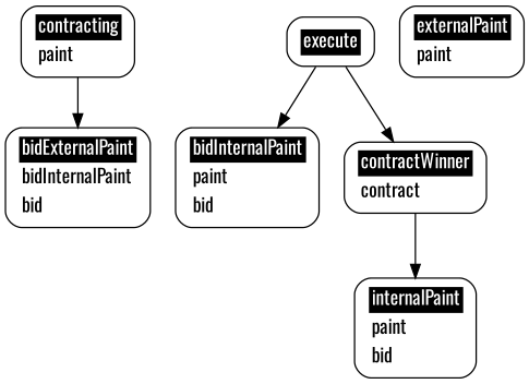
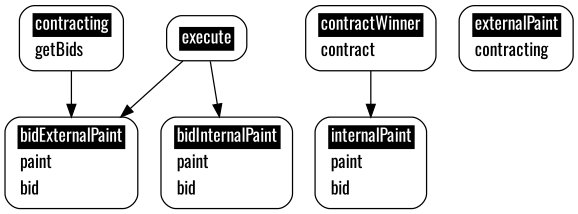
  digraph {
    fontname=Oswald
    node [fillcolor=white fontname=Oswald shape=Mrecord style=filled]
    edge [fontname=Oswald]
-   n1 [label=<<table border="0" cellborder="0" bgcolor="white"><tr><td bgcolor="black" align="center"><font color="white">contracting</font></td></tr><tr><td align="left">paint</td></tr></table>>]
-   n2 [label=<<table border="0" cellborder="0" bgcolor="white"><tr><td bgcolor="black" align="center"><font color="white">bidExternalPaint</font></td></tr><tr><td align="left">bidInternalPaint</td></tr><tr><td align="left">bid</td></tr></table>>]
+   n1 [label=<<table border="0" cellborder="0" bgcolor="white"><tr><td bgcolor="black" align="center"><font color="white">contracting</font></td></tr><tr><td align="left">getBids</td></tr></table>>]
+   n2 [label=<<table border="0" cellborder="0" bgcolor="white"><tr><td bgcolor="black" align="center"><font color="white">bidExternalPaint</font></td></tr><tr><td align="left">paint</td></tr><tr><td align="left">bid</td></tr></table>>]
    n3 [label=<<table border="0" cellborder="0" bgcolor="white"><tr><td bgcolor="black" align="center"><font color="white">execute</font></td></tr></table>>]
    n4 [label=<<table border="0" cellborder="0" bgcolor="white"><tr><td bgcolor="black" align="center"><font color="white">bidInternalPaint</font></td></tr><tr><td align="left">paint</td></tr><tr><td align="left">bid</td></tr></table>>]
    n5 [label=<<table border="0" cellborder="0" bgcolor="white"><tr><td bgcolor="black" align="center"><font color="white">contractWinner</font></td></tr><tr><td align="left">contract</td></tr></table>>]
    n6 [label=<<table border="0" cellborder="0" bgcolor="white"><tr><td bgcolor="black" align="center"><font color="white">internalPaint</font></td></tr><tr><td align="left">paint</td></tr><tr><td align="left">bid</td></tr></table>>]
-   n7 [label=<<table border="0" cellborder="0" bgcolor="white"><tr><td bgcolor="black" align="center"><font color="white">externalPaint</font></td></tr><tr><td align="left">paint</td></tr></table>>]
+   n7 [label=<<table border="0" cellborder="0" bgcolor="white"><tr><td bgcolor="black" align="center"><font color="white">externalPaint</font></td></tr><tr><td align="left">contracting</td></tr></table>>]
    n1 -> n2
    n3 -> n4
-   n3 -> n5
+   n3 -> n2
    n5 -> n6
  }
